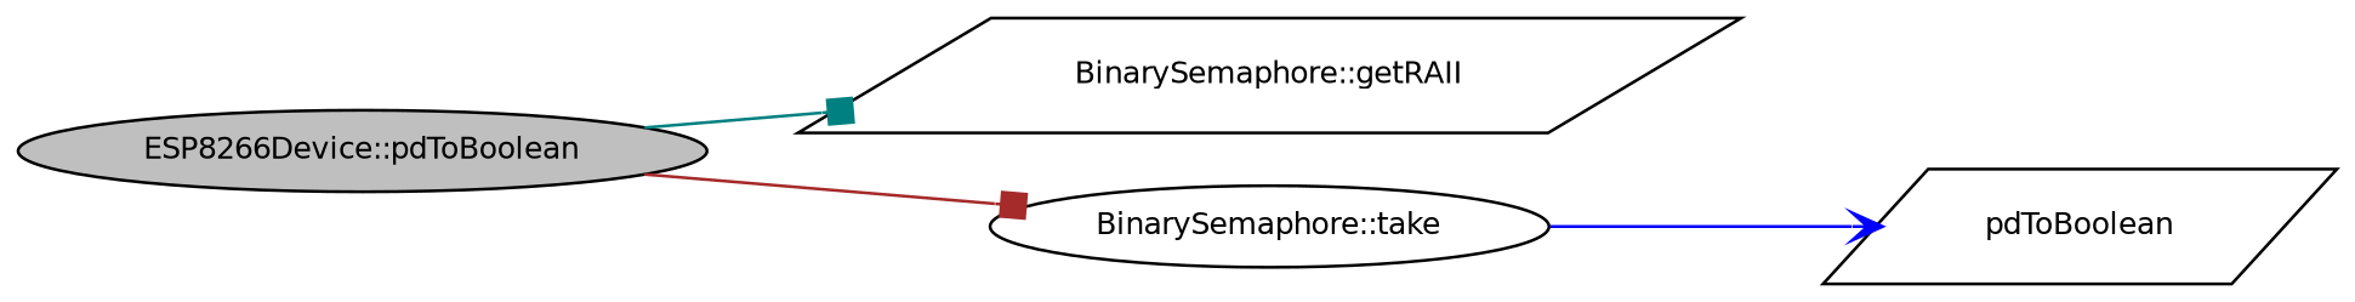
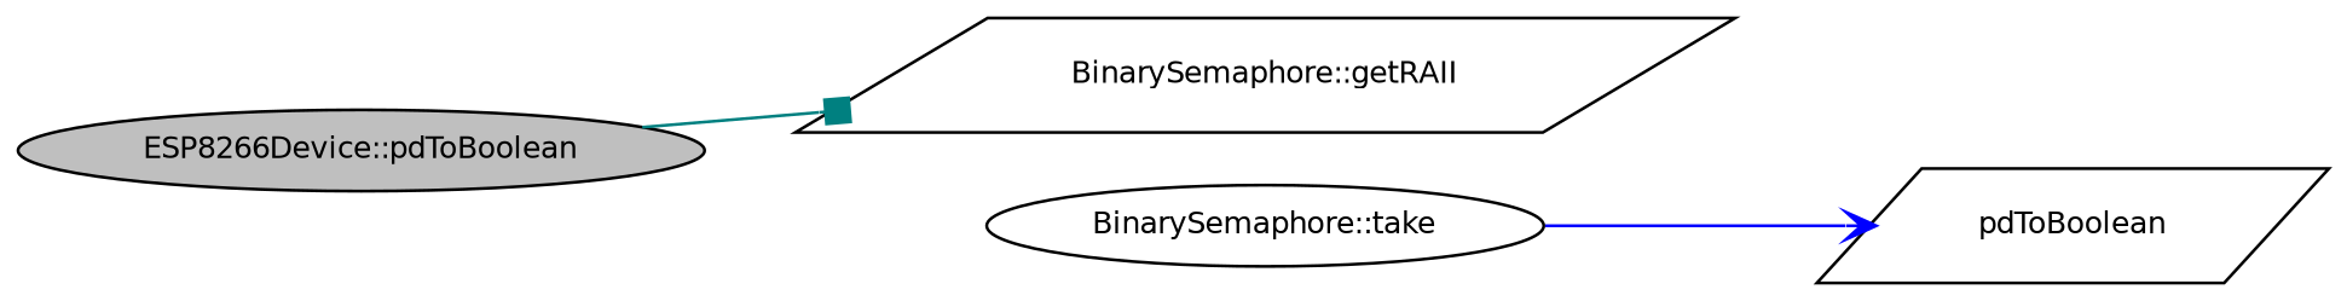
  digraph {
    rankdir=LR
    node [color=black fillcolor=white fontname=Helvetica fontsize=10 shape=ellipse style=filled]
    edge [arrowhead=box fontname=Helvetica fontsize=10 labelfontname=Helvetica labelfontsize=10 style=solid]
    n1 [fillcolor=grey75 fontcolor=black height=0.2 label="ESP8266Device::pdToBoolean" width=0.4]
    n2 [height=0.2 label="BinarySemaphore::getRAII" shape=parallelogram width=0.4]
    n3 [height=0.2 label="BinarySemaphore::take" width=0.4]
    n4 [height=0.2 label=pdToBoolean shape=parallelogram width=0.4]
    n1 -> n2 [color=teal]
-   n1 -> n3 [color=brown]
    n3 -> n4 [arrowhead=vee color=blue]
  }
